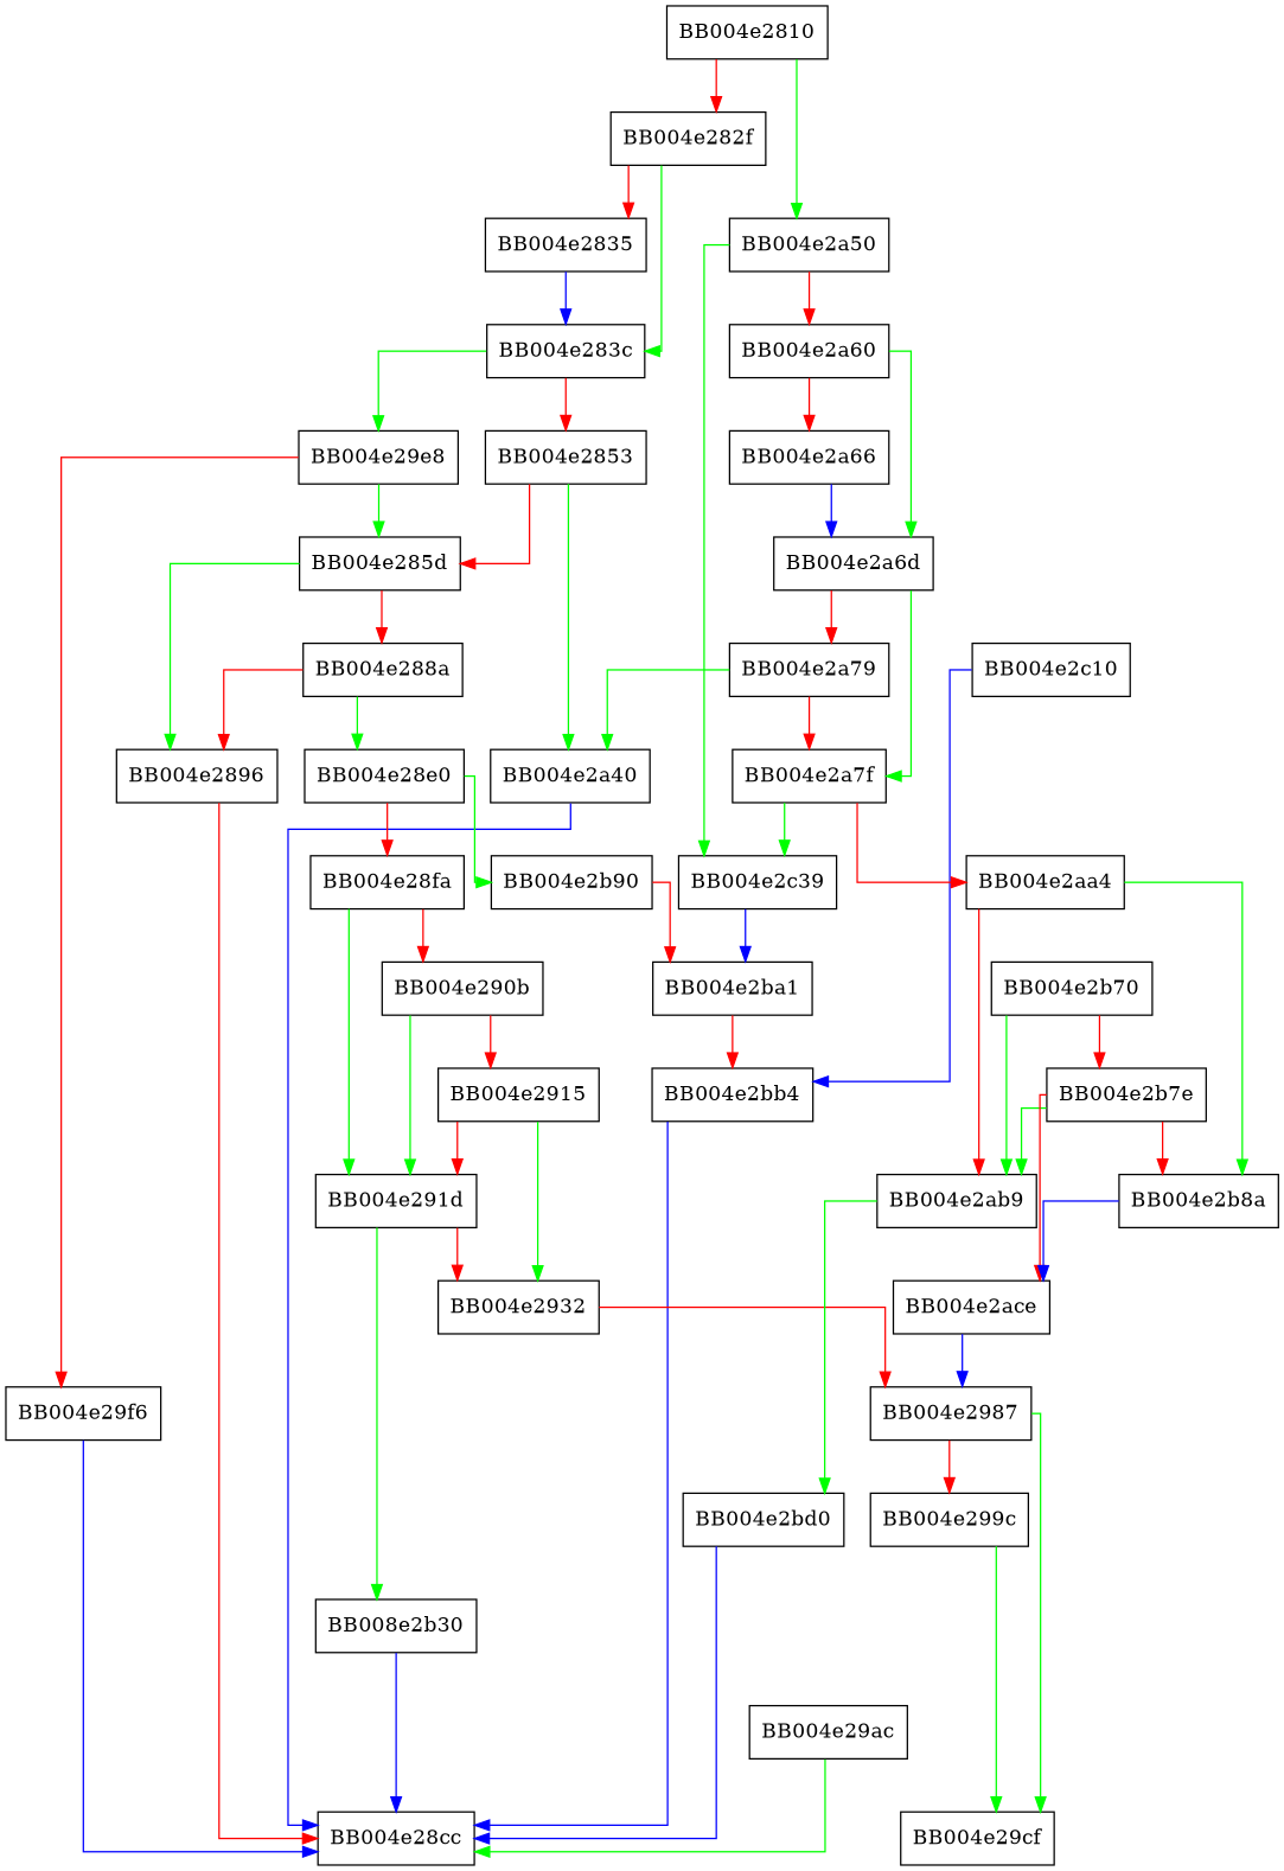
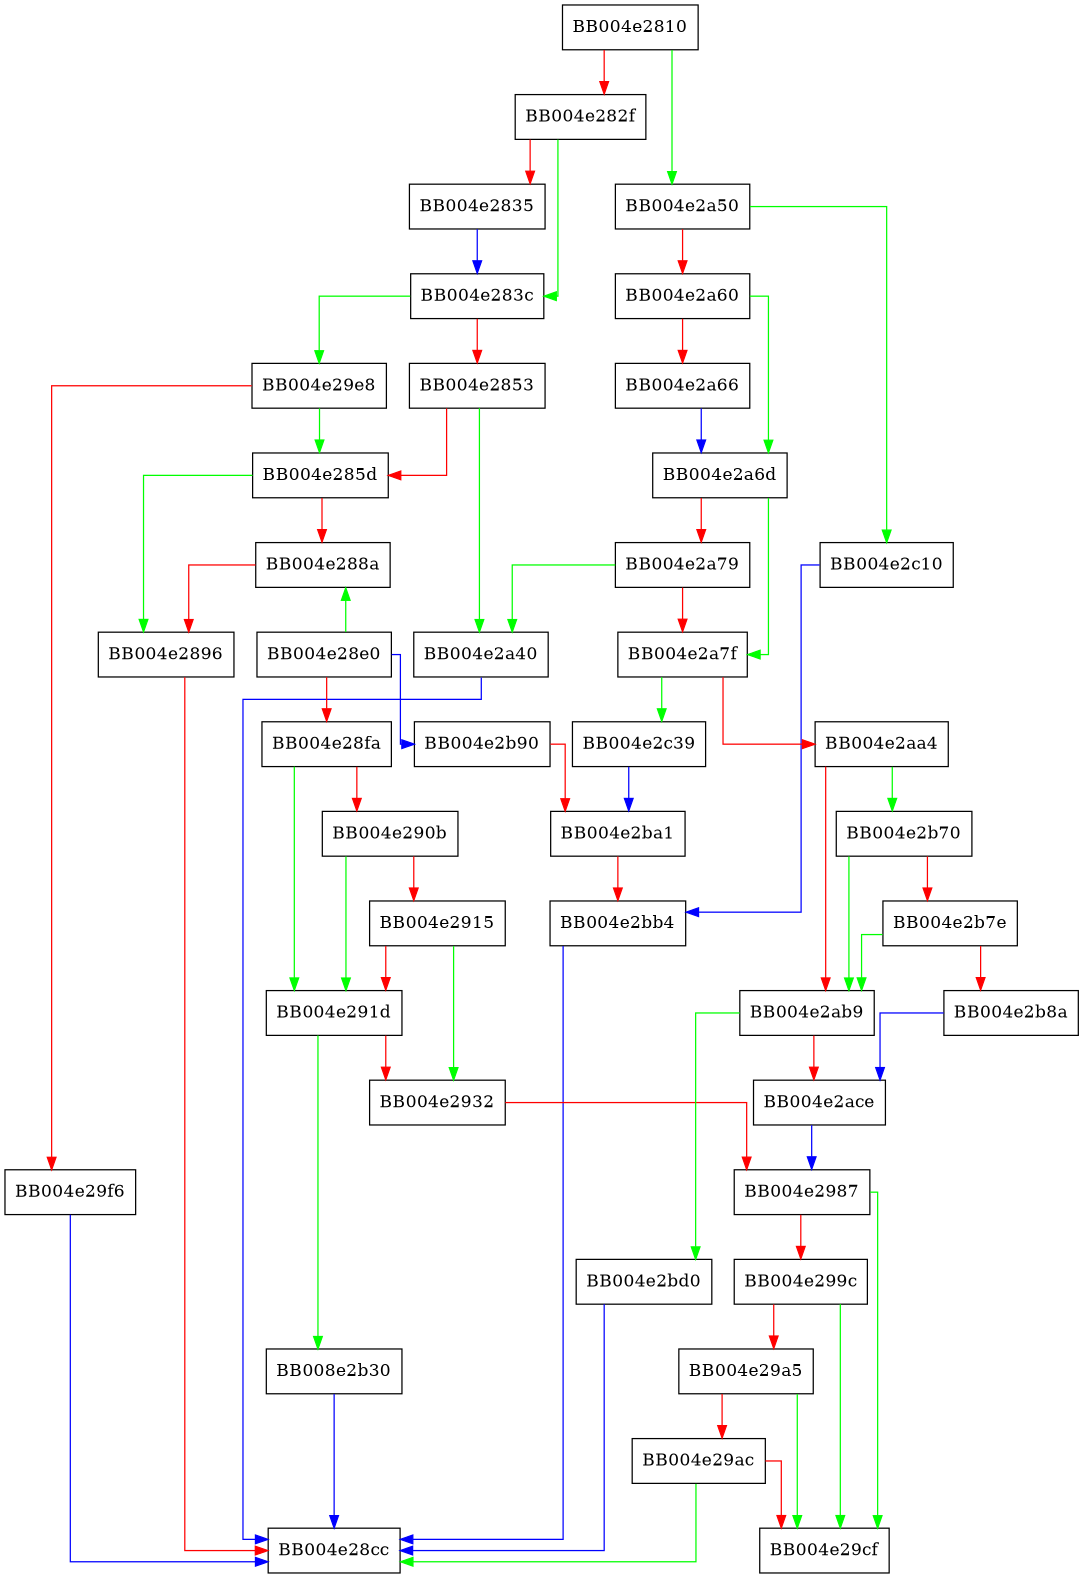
  digraph {
    splines=ortho
    node [shape=box]
    edge [color=red]
    BB004e2810
    BB004e2a50
    BB004e282f
    BB004e2c10
    BB004e2a60
    BB004e283c
    BB004e2835
    BB004e2bb4
    BB004e2a6d
    BB004e2a66
    BB004e29e8
    BB004e2853
    BB004e285d
    BB004e29f6
    BB004e2a40
    BB004e2896
    BB004e288a
    BB004e28cc
    BB004e28e0
    BB004e2b90
    BB004e28fa
    BB004e2ba1
    BB004e291d
    BB004e290b
    BB004e2932
    n26 [label=BB008e2b30]
    BB004e2915
    BB004e2987
    BB004e29cf
    BB004e299c
+   BB004e29a5
    BB004e29ac
    BB004e2a7f
    BB004e2a79
    BB004e2c39
    BB004e2aa4
    BB004e2b70
    BB004e2ab9
    BB004e2b7e
    BB004e2bd0
    BB004e2ace
    BB004e2b8a
    BB004e2810 -> BB004e2a50 [color=green]
    BB004e2810 -> BB004e282f
-   BB004e2a50 -> BB004e2c39 [color=green]
+   BB004e2a50 -> BB004e2c10 [color=green]
    BB004e2a50 -> BB004e2a60
    BB004e282f -> BB004e283c [color=green]
    BB004e282f -> BB004e2835
    BB004e2c10 -> BB004e2bb4 [color=blue]
    BB004e2a60 -> BB004e2a6d [color=green]
    BB004e2a60 -> BB004e2a66
    BB004e283c -> BB004e29e8 [color=green]
    BB004e283c -> BB004e2853
    BB004e2835 -> BB004e283c [color=blue]
    BB004e2bb4 -> BB004e28cc [color=blue]
    BB004e2a6d -> BB004e2a7f [color=green]
    BB004e2a6d -> BB004e2a79
    BB004e2a66 -> BB004e2a6d [color=blue]
    BB004e29e8 -> BB004e285d [color=green]
    BB004e29e8 -> BB004e29f6
    BB004e2853 -> BB004e285d
    BB004e2853 -> BB004e2a40 [color=green]
    BB004e285d -> BB004e2896 [color=green]
    BB004e285d -> BB004e288a
    BB004e29f6 -> BB004e28cc [color=blue]
    BB004e2a40 -> BB004e28cc [color=blue]
    BB004e2896 -> BB004e28cc
    BB004e288a -> BB004e2896
-   BB004e288a -> BB004e28e0 [color=green]
-   BB004e28e0 -> BB004e2b90 [color=green]
+   BB004e28e0 -> BB004e288a [color=green]
+   BB004e28e0 -> BB004e2b90 [color=blue]
    BB004e28e0 -> BB004e28fa
    BB004e2b90 -> BB004e2ba1
    BB004e28fa -> BB004e291d [color=green]
    BB004e28fa -> BB004e290b
    BB004e2ba1 -> BB004e2bb4
    BB004e291d -> BB004e2932
    BB004e291d -> n26 [color=green]
    BB004e290b -> BB004e291d [color=green]
    BB004e290b -> BB004e2915
    BB004e2932 -> BB004e2987
    n26 -> BB004e28cc [color=blue]
    BB004e2915 -> BB004e291d
    BB004e2915 -> BB004e2932 [color=green]
    BB004e2987 -> BB004e29cf [color=green]
    BB004e2987 -> BB004e299c
    BB004e299c -> BB004e29cf [color=green]
+   BB004e299c -> BB004e29a5
+   BB004e29a5 -> BB004e29cf [color=green]
+   BB004e29a5 -> BB004e29ac
    BB004e29ac -> BB004e28cc [color=green]
+   BB004e29ac -> BB004e29cf
    BB004e2a7f -> BB004e2c39 [color=green]
    BB004e2a7f -> BB004e2aa4
    BB004e2a79 -> BB004e2a40 [color=green]
    BB004e2a79 -> BB004e2a7f
    BB004e2c39 -> BB004e2ba1 [color=blue]
-   BB004e2aa4 -> BB004e2b8a [color=green]
+   BB004e2aa4 -> BB004e2b70 [color=green]
    BB004e2aa4 -> BB004e2ab9
    BB004e2b70 -> BB004e2ab9 [color=green]
    BB004e2b70 -> BB004e2b7e
    BB004e2ab9 -> BB004e2bd0 [color=green]
-   BB004e2b7e -> BB004e2ace
+   BB004e2ab9 -> BB004e2ace
    BB004e2b7e -> BB004e2ab9 [color=green]
    BB004e2b7e -> BB004e2b8a
    BB004e2bd0 -> BB004e28cc [color=blue]
    BB004e2ace -> BB004e2987 [color=blue]
    BB004e2b8a -> BB004e2ace [color=blue]
  }
